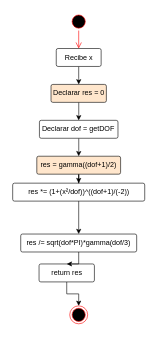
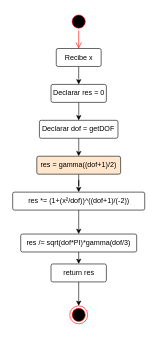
  <mxCell id="0" />
  <mxCell id="1" parent="0" />
  <mxCell id="2" value="" style="ellipse;html=1;shape=endState;fillColor=#000000;strokeColor=#ff0000;" vertex="1" parent="1"><mxGeometry x="116" y="510" width="30" height="30" as="geometry" /></mxCell>
  <mxCell id="3" value="" style="ellipse;html=1;shape=startState;fillColor=#000000;strokeColor=#ff0000;" vertex="1" parent="1"><mxGeometry x="116" width="30" height="30" as="geometry" y="20" /></mxCell>
  <mxCell id="4" value="" style="edgeStyle=orthogonalEdgeStyle;html=1;verticalAlign=bottom;endArrow=open;endSize=8;strokeColor=#ff0000;entryX=0.5;entryY=0;entryDx=0;entryDy=0;" edge="1" parent="1" source="3" target="6"><mxGeometry relative="1" as="geometry"><mxPoint x="131" y="110" as="targetPoint" /></mxGeometry></mxCell>
  <mxCell id="5" style="edgeStyle=orthogonalEdgeStyle;rounded=0;orthogonalLoop=1;jettySize=auto;html=1;" edge="1" parent="1" source="6" target="9"><mxGeometry relative="1" as="geometry" /></mxCell>
  <mxCell id="6" value="Recibe x" style="rounded=1;arcSize=10;whiteSpace=wrap;html=1;align=center;" vertex="1" parent="1"><mxGeometry x="93.5" y="80" width="75" height="30" as="geometry" /></mxCell>
  <mxCell id="7" style="edgeStyle=orthogonalEdgeStyle;rounded=0;orthogonalLoop=1;jettySize=auto;html=1;exitX=0.5;exitY=1;exitDx=0;exitDy=0;" edge="1" parent="1" source="12" target="2"><mxGeometry relative="1" as="geometry"><mxPoint x="223.38" y="485" as="sourcePoint" /></mxGeometry></mxCell>
  <mxCell id="8" style="edgeStyle=orthogonalEdgeStyle;rounded=0;orthogonalLoop=1;jettySize=auto;html=1;entryX=0.5;entryY=0;entryDx=0;entryDy=0;" edge="1" parent="1" source="9" target="11"><mxGeometry relative="1" as="geometry" /></mxCell>
- <mxCell id="9" value="Declarar res = 0" style="rounded=1;arcSize=10;whiteSpace=wrap;html=1;align=center;fillColor=#ffe6cc;" vertex="1" parent="1"><mxGeometry x="84.75" y="140" width="92.5" height="30" as="geometry" /></mxCell>
+ <mxCell id="9" value="Declarar res = 0" style="rounded=1;arcSize=10;whiteSpace=wrap;html=1;align=center;" vertex="1" parent="1"><mxGeometry x="84.75" y="140" width="92.5" height="30" as="geometry" /></mxCell>
  <mxCell id="10" style="edgeStyle=orthogonalEdgeStyle;rounded=0;orthogonalLoop=1;jettySize=auto;html=1;" edge="1" parent="1" source="11" target="14"><mxGeometry relative="1" as="geometry" /></mxCell>
  <mxCell id="11" value="Declarar dof = getDOF" style="rounded=1;arcSize=10;whiteSpace=wrap;html=1;align=center;" vertex="1" parent="1"><mxGeometry x="65.37" y="200" width="131.25" height="30" as="geometry" /></mxCell>
- <mxCell id="12" value="return res" style="rounded=1;arcSize=10;whiteSpace=wrap;html=1;align=center;" vertex="1" parent="1"><mxGeometry x="64.75" y="440" width="92.5" height="30" as="geometry" /></mxCell>
+ <mxCell id="12" value="return res" style="rounded=1;arcSize=10;whiteSpace=wrap;html=1;align=center;" vertex="1" parent="1"><mxGeometry x="84.75" y="440" width="92.5" height="30" as="geometry" /></mxCell>
  <mxCell id="13" style="edgeStyle=orthogonalEdgeStyle;rounded=0;orthogonalLoop=1;jettySize=auto;html=1;entryX=0.5;entryY=0;entryDx=0;entryDy=0;" edge="1" parent="1" source="14" target="16"><mxGeometry relative="1" as="geometry" /></mxCell>
  <mxCell id="14" value="res = gamma((dof+1)/2)" style="rounded=1;arcSize=10;whiteSpace=wrap;html=1;align=center;fillColor=#ffe6cc;" vertex="1" parent="1"><mxGeometry x="61" y="260" width="140" height="30" as="geometry" /></mxCell>
  <mxCell id="15" style="edgeStyle=orthogonalEdgeStyle;rounded=0;orthogonalLoop=1;jettySize=auto;html=1;" edge="1" parent="1" source="16" target="18"><mxGeometry relative="1" as="geometry" /></mxCell>
- <mxCell id="16" value="res *= (1+(x²/dof))^((dof+1)/(-2))" style="rounded=1;arcSize=10;whiteSpace=wrap;html=1;align=center;" vertex="1" parent="1"><mxGeometry x="20.68" y="305" width="220.63" height="30" as="geometry" /></mxCell>
+ <mxCell id="16" value="res *= (1+(x²/dof))^((dof+1)/(-2))" style="rounded=1;arcSize=10;whiteSpace=wrap;html=1;align=center;" vertex="1" parent="1"><mxGeometry x="20.68" y="320" width="220.63" height="30" as="geometry" /></mxCell>
  <mxCell id="17" style="edgeStyle=orthogonalEdgeStyle;rounded=0;orthogonalLoop=1;jettySize=auto;html=1;" edge="1" parent="1" source="18" target="12"><mxGeometry relative="1" as="geometry" /></mxCell>
  <mxCell id="18" value="res /= sqrt(dof*PI)*gamma(dof/3)" style="rounded=1;arcSize=10;whiteSpace=wrap;html=1;align=center;" vertex="1" parent="1"><mxGeometry x="34.12" y="390" width="193.75" height="30" as="geometry" /></mxCell>
